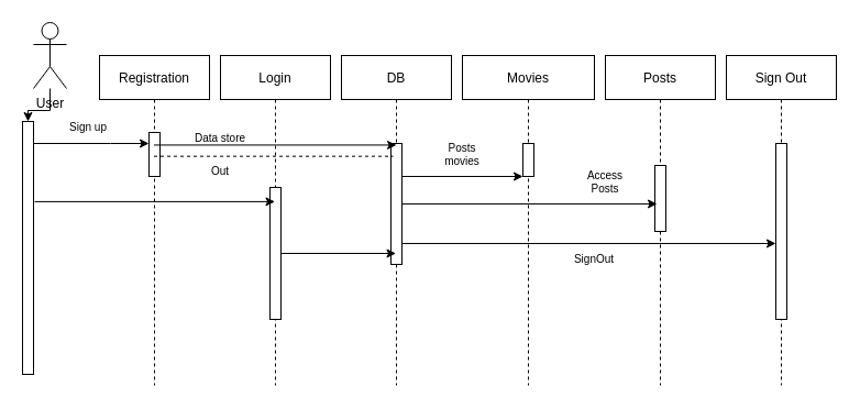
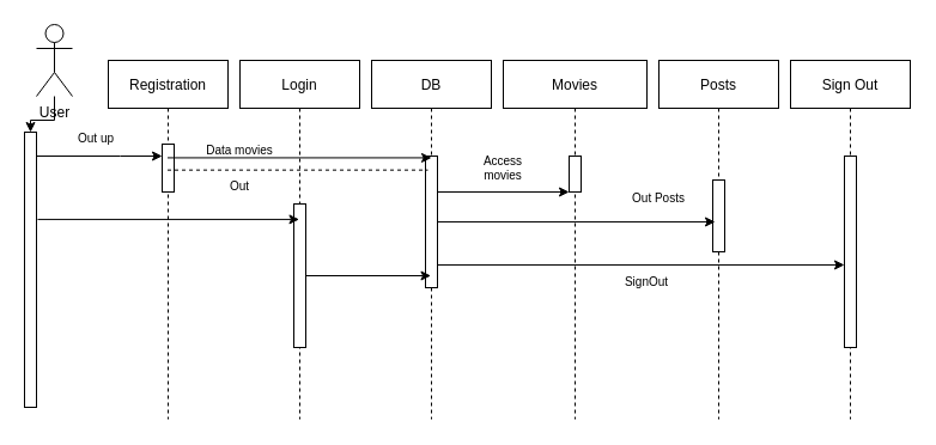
  <mxCell id="0" />
  <mxCell id="1" parent="0" />
  <mxCell id="2" value="Registration" style="shape=umlLifeline;perimeter=lifelinePerimeter;container=1;collapsible=0;recursiveResize=0;rounded=0;shadow=0;strokeWidth=1;" parent="1" vertex="1"><mxGeometry x="90" y="50" width="100" height="300" as="geometry" /></mxCell>
  <mxCell id="3" value="" style="points=[];perimeter=orthogonalPerimeter;rounded=0;shadow=0;strokeWidth=1;" parent="2" vertex="1"><mxGeometry x="45" y="70" width="10" height="40" as="geometry" /></mxCell>
- <mxCell id="4" value="Sign up" style="text;html=1;strokeColor=none;fillColor=none;align=center;verticalAlign=middle;whiteSpace=wrap;rounded=0;fontSize=10;" vertex="1" parent="2"><mxGeometry x="-40" y="50" width="60" height="30" as="geometry" /></mxCell>
+ <mxCell id="4" value="Out up" style="text;html=1;strokeColor=none;fillColor=none;align=center;verticalAlign=middle;whiteSpace=wrap;rounded=0;fontSize=10;" vertex="1" parent="2"><mxGeometry x="-40" y="50" width="60" height="30" as="geometry" /></mxCell>
  <mxCell id="5" value="Login" style="shape=umlLifeline;perimeter=lifelinePerimeter;container=1;collapsible=0;recursiveResize=0;rounded=0;shadow=0;strokeWidth=1;" parent="1" vertex="1"><mxGeometry x="200" y="50" width="100" height="300" as="geometry" /></mxCell>
  <mxCell id="6" value="" style="points=[];perimeter=orthogonalPerimeter;rounded=0;shadow=0;strokeWidth=1;" parent="5" vertex="1"><mxGeometry x="45" y="120" width="10" height="120" as="geometry" /></mxCell>
- <mxCell id="7" value="Data store" style="text;html=1;strokeColor=none;fillColor=none;align=center;verticalAlign=middle;whiteSpace=wrap;rounded=0;fontSize=10;" vertex="1" parent="5"><mxGeometry x="-30" y="60" width="60" height="30" as="geometry" /></mxCell>
+ <mxCell id="7" value="Data movies" style="text;html=1;strokeColor=none;fillColor=none;align=center;verticalAlign=middle;whiteSpace=wrap;rounded=0;fontSize=10;" vertex="1" parent="5"><mxGeometry x="-30" y="60" width="60" height="30" as="geometry" /></mxCell>
  <mxCell id="8" value="" style="edgeStyle=orthogonalEdgeStyle;rounded=0;orthogonalLoop=1;jettySize=auto;html=1;fontSize=10;" edge="1" parent="1" source="9" target="10"><mxGeometry relative="1" as="geometry" /></mxCell>
  <mxCell id="9" value="User" style="shape=umlActor;verticalLabelPosition=bottom;verticalAlign=top;html=1;outlineConnect=0;" vertex="1" parent="1"><mxGeometry x="30" y="20" width="30" height="60" as="geometry" /></mxCell>
  <mxCell id="10" value="" style="points=[];perimeter=orthogonalPerimeter;rounded=0;shadow=0;strokeWidth=1;" vertex="1" parent="1"><mxGeometry x="20" y="110" width="10" height="230" as="geometry" /></mxCell>
  <mxCell id="11" value="DB" style="shape=umlLifeline;perimeter=lifelinePerimeter;container=1;collapsible=0;recursiveResize=0;rounded=0;shadow=0;strokeWidth=1;" vertex="1" parent="1"><mxGeometry x="310" y="50" width="100" height="300" as="geometry" /></mxCell>
  <mxCell id="12" value="" style="points=[];perimeter=orthogonalPerimeter;rounded=0;shadow=0;strokeWidth=1;" vertex="1" parent="11"><mxGeometry x="45" y="80" width="10" height="110" as="geometry" /></mxCell>
  <mxCell id="13" value="Movies" style="shape=umlLifeline;perimeter=lifelinePerimeter;container=1;collapsible=0;recursiveResize=0;rounded=0;shadow=0;strokeWidth=1;" vertex="1" parent="1"><mxGeometry x="420" y="50" width="120" height="300" as="geometry" /></mxCell>
  <mxCell id="14" value="" style="points=[];perimeter=orthogonalPerimeter;rounded=0;shadow=0;strokeWidth=1;" vertex="1" parent="13"><mxGeometry x="55" y="80" width="10" height="30" as="geometry" /></mxCell>
- <mxCell id="15" value="Posts movies" style="text;html=1;strokeColor=none;fillColor=none;align=center;verticalAlign=middle;whiteSpace=wrap;rounded=0;fontSize=10;" vertex="1" parent="13"><mxGeometry x="-30" y="75" width="60" height="30" as="geometry" /></mxCell>
+ <mxCell id="15" value="Access movies" style="text;html=1;strokeColor=none;fillColor=none;align=center;verticalAlign=middle;whiteSpace=wrap;rounded=0;fontSize=10;" vertex="1" parent="13"><mxGeometry x="-30" y="75" width="60" height="30" as="geometry" /></mxCell>
  <mxCell id="16" value="Posts" style="shape=umlLifeline;perimeter=lifelinePerimeter;container=1;collapsible=0;recursiveResize=0;rounded=0;shadow=0;strokeWidth=1;" vertex="1" parent="1"><mxGeometry x="550" y="50" width="100" height="300" as="geometry" /></mxCell>
  <mxCell id="17" value="" style="points=[];perimeter=orthogonalPerimeter;rounded=0;shadow=0;strokeWidth=1;" vertex="1" parent="16"><mxGeometry x="45" y="100" width="10" height="60" as="geometry" /></mxCell>
- <mxCell id="18" value="Access Posts" style="text;html=1;strokeColor=none;fillColor=none;align=center;verticalAlign=middle;whiteSpace=wrap;rounded=0;fontSize=10;" vertex="1" parent="16"><mxGeometry x="-30" y="100" width="60" height="30" as="geometry" /></mxCell>
+ <mxCell id="18" value="Out Posts" style="text;html=1;strokeColor=none;fillColor=none;align=center;verticalAlign=middle;whiteSpace=wrap;rounded=0;fontSize=10;" vertex="1" parent="16"><mxGeometry x="-30" y="100" width="60" height="30" as="geometry" /></mxCell>
  <mxCell id="19" value="SignOut" style="text;html=1;strokeColor=none;fillColor=none;align=center;verticalAlign=middle;whiteSpace=wrap;rounded=0;fontSize=10;" vertex="1" parent="16"><mxGeometry x="-40" y="170" width="60" height="30" as="geometry" /></mxCell>
  <mxCell id="20" value="Sign Out" style="shape=umlLifeline;perimeter=lifelinePerimeter;container=1;collapsible=0;recursiveResize=0;rounded=0;shadow=0;strokeWidth=1;" vertex="1" parent="1"><mxGeometry x="660" y="50" width="100" height="300" as="geometry" /></mxCell>
  <mxCell id="21" value="" style="points=[];perimeter=orthogonalPerimeter;rounded=0;shadow=0;strokeWidth=1;" vertex="1" parent="20"><mxGeometry x="45" y="80" width="10" height="160" as="geometry" /></mxCell>
  <mxCell id="22" value="" style="endArrow=classic;html=1;rounded=0;" edge="1" parent="1" source="10" target="3"><mxGeometry width="50" height="50" relative="1" as="geometry"><mxPoint x="250" y="180" as="sourcePoint" /><mxPoint x="300" y="130" as="targetPoint" /><Array as="points"><mxPoint x="100" y="130" /></Array></mxGeometry></mxCell>
  <mxCell id="23" value="" style="endArrow=classic;html=1;rounded=0;fontSize=10;entryX=0.5;entryY=0.013;entryDx=0;entryDy=0;entryPerimeter=0;" edge="1" parent="1" source="2" target="12"><mxGeometry width="50" height="50" relative="1" as="geometry"><mxPoint x="250" y="180" as="sourcePoint" /><mxPoint x="300" y="130" as="targetPoint" /></mxGeometry></mxCell>
  <mxCell id="24" value="" style="endArrow=none;dashed=1;html=1;rounded=0;fontSize=10;entryX=0.2;entryY=0.106;entryDx=0;entryDy=0;entryPerimeter=0;" edge="1" parent="1" source="2" target="12"><mxGeometry width="50" height="50" relative="1" as="geometry"><mxPoint x="250" y="180" as="sourcePoint" /><mxPoint x="300" y="130" as="targetPoint" /></mxGeometry></mxCell>
  <mxCell id="25" value="Out" style="text;html=1;strokeColor=none;fillColor=none;align=center;verticalAlign=middle;whiteSpace=wrap;rounded=0;fontSize=10;" vertex="1" parent="1"><mxGeometry x="170" y="140" width="60" height="30" as="geometry" /></mxCell>
  <mxCell id="26" value="" style="endArrow=classic;html=1;rounded=0;fontSize=10;exitX=1.1;exitY=0.317;exitDx=0;exitDy=0;exitPerimeter=0;" edge="1" parent="1" source="10" target="5"><mxGeometry width="50" height="50" relative="1" as="geometry"><mxPoint x="250" y="180" as="sourcePoint" /><mxPoint x="300" y="130" as="targetPoint" /></mxGeometry></mxCell>
  <mxCell id="27" value="" style="endArrow=classic;html=1;rounded=0;fontSize=10;startArrow=none;" edge="1" parent="1" source="6" target="11"><mxGeometry width="50" height="50" relative="1" as="geometry"><mxPoint x="370" y="225" as="sourcePoint" /><mxPoint x="300" y="130" as="targetPoint" /></mxGeometry></mxCell>
  <mxCell id="28" value="" style="endArrow=classic;html=1;rounded=0;fontSize=10;entryX=0.2;entryY=0.583;entryDx=0;entryDy=0;entryPerimeter=0;" edge="1" parent="1" source="12" target="17"><mxGeometry width="50" height="50" relative="1" as="geometry"><mxPoint x="350" y="230" as="sourcePoint" /><mxPoint x="400" y="180" as="targetPoint" /></mxGeometry></mxCell>
  <mxCell id="29" value="" style="endArrow=classic;html=1;rounded=0;fontSize=10;exitX=1;exitY=0.827;exitDx=0;exitDy=0;exitPerimeter=0;" edge="1" parent="1" source="12" target="21"><mxGeometry width="50" height="50" relative="1" as="geometry"><mxPoint x="350" y="230" as="sourcePoint" /><mxPoint x="400" y="180" as="targetPoint" /></mxGeometry></mxCell>
  <mxCell id="30" value="" style="endArrow=classic;html=1;rounded=0;fontSize=10;" edge="1" parent="1" source="12" target="14"><mxGeometry width="50" height="50" relative="1" as="geometry"><mxPoint x="350" y="240" as="sourcePoint" /><mxPoint x="400" y="190" as="targetPoint" /></mxGeometry></mxCell>
